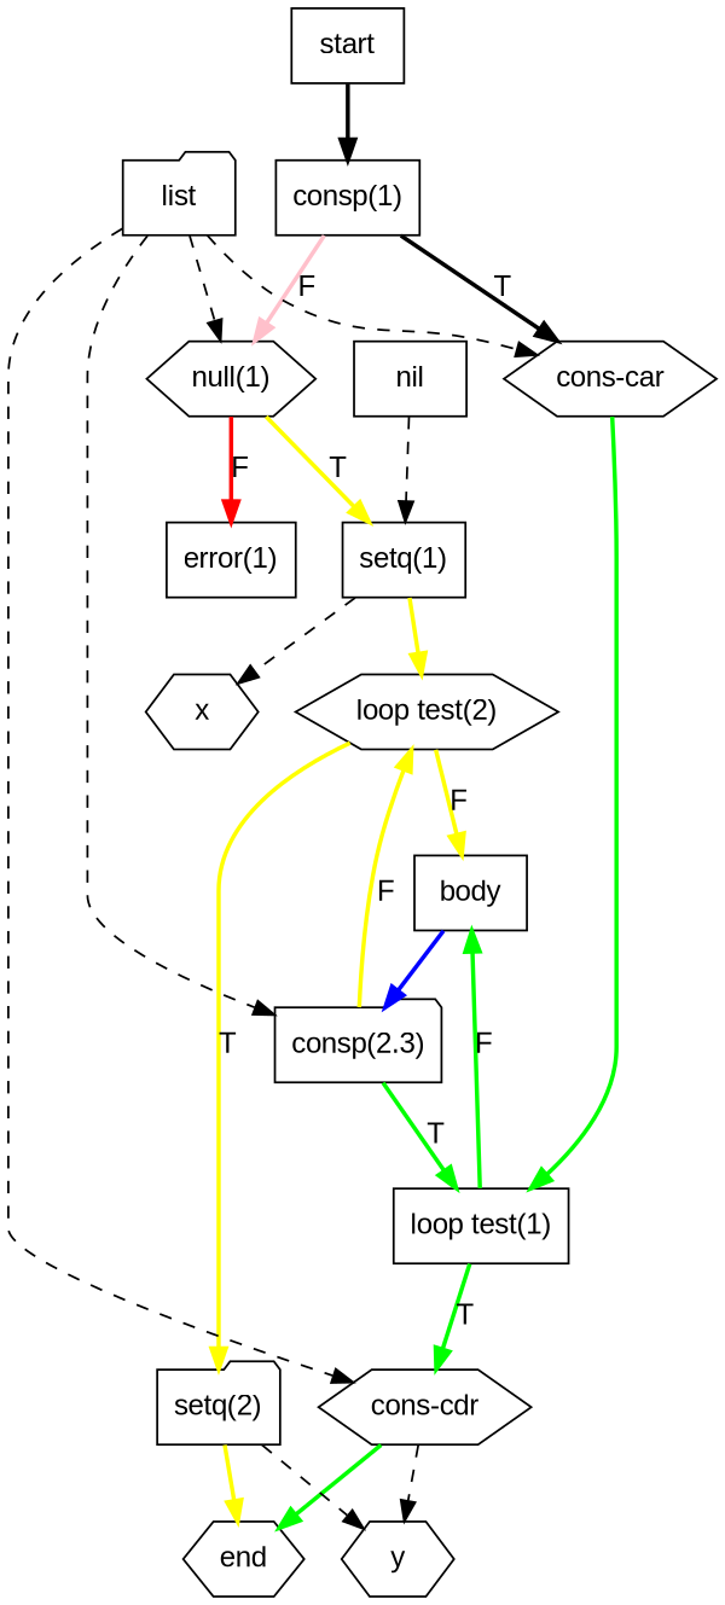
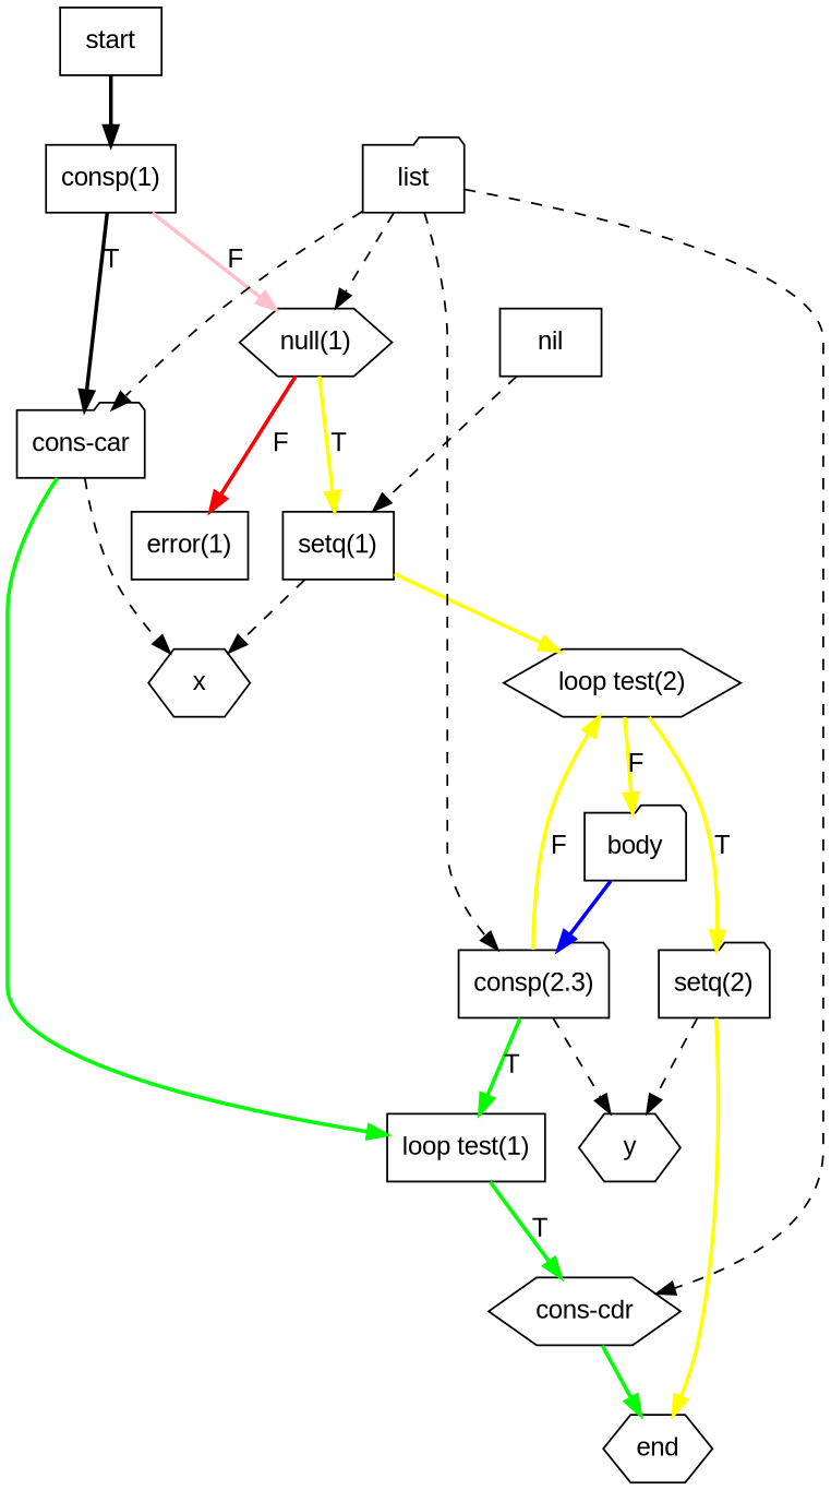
  digraph {
    fontname="Liberation Sans"
    node [fontname="Liberation Sans" shape=box]
    edge [fontname="Liberation Sans" style=bold]
    n1 [label=start]
    n2 [label="consp(1)"]
    n3 [label="null(1)" shape=hexagon]
-   n4 [label="cons-car" shape=hexagon]
+   n4 [label="cons-car" shape=folder]
    n5 [label=end shape=hexagon]
    n6 [label="setq(1)"]
    n7 [label="error(1)"]
    n8 [label="loop test(1)"]
    n9 [label=x shape=hexagon]
    n10 [label="consp(2.3)" shape=folder]
    n11 [label="loop test(2)" shape=hexagon]
    n12 [label="cons-cdr" shape=hexagon]
-   n13 [label=body]
+   n13 [label=body shape=folder]
    n14 [label="setq(2)" shape=folder]
    n15 [label=y shape=hexagon]
    n16 [label=list shape=folder]
    n17 [label=nil]
    n1 -> n2
    n2 -> n3 [color=pink label=F]
    n2 -> n4 [color=black label=T]
    n3 -> n6 [color=yellow label=T]
    n3 -> n7 [color=red label=F]
    n4 -> n8 [color=green]
+   n4 -> n9 [style=dashed]
    n6 -> n9 [style=dashed]
    n6 -> n11 [color=yellow]
    n8 -> n12 [color=green label=T]
-   n8 -> n13 [color=green label=F]
    n10 -> n8 [color=green label=T]
    n10 -> n11 [color=yellow label=F]
    n11 -> n13 [color=yellow label=F]
    n11 -> n14 [color=yellow label=T]
    n12 -> n5 [color=green]
-   n12 -> n15 [style=dashed]
+   n10 -> n15 [style=dashed]
    n13 -> n10 [color=blue]
    n14 -> n5 [color=yellow]
    n14 -> n15 [style=dashed]
    n16 -> n3 [style=dashed]
    n16 -> n4 [style=dashed]
    n16 -> n10 [style=dashed]
    n16 -> n12 [style=dashed]
    n17 -> n6 [style=dashed]
  }
